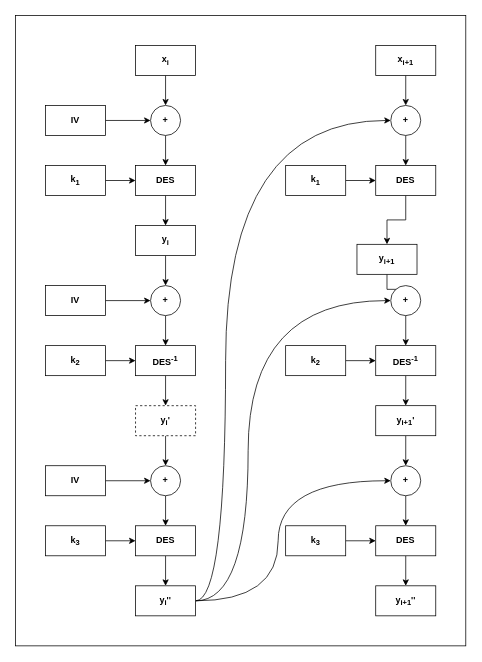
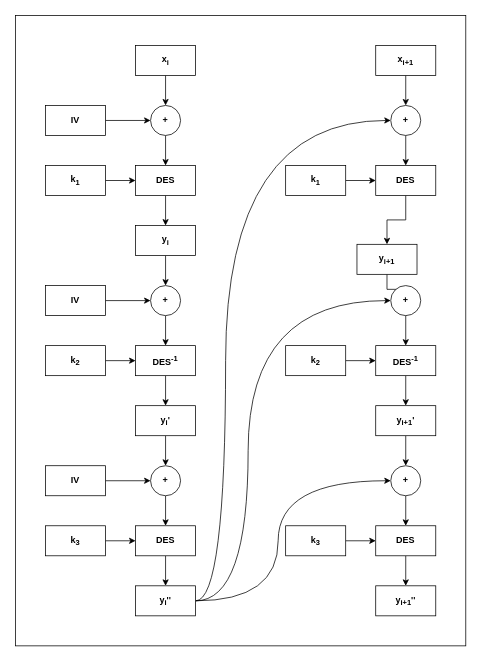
  <mxCell id="0" />
  <mxCell id="1" parent="0" />
  <mxCell id="2" value="" style="rounded=0;whiteSpace=wrap;html=1;fontStyle=1" parent="1" vertex="1"><mxGeometry x="20" y="20" width="600" height="840" as="geometry" /></mxCell>
  <mxCell id="3" style="edgeStyle=orthogonalEdgeStyle;rounded=0;orthogonalLoop=1;jettySize=auto;html=1;entryX=0.5;entryY=0;entryDx=0;entryDy=0;fontStyle=1" parent="1" source="4" target="14" edge="1"><mxGeometry relative="1" as="geometry" /></mxCell>
  <mxCell id="4" value="x&lt;sub&gt;i&lt;/sub&gt;" style="rounded=0;whiteSpace=wrap;html=1;fontStyle=1" parent="1" vertex="1"><mxGeometry x="180" y="60" width="80" height="40" as="geometry" /></mxCell>
  <mxCell id="5" style="edgeStyle=orthogonalEdgeStyle;rounded=0;orthogonalLoop=1;jettySize=auto;html=1;entryX=0.5;entryY=0;entryDx=0;entryDy=0;fontStyle=1" parent="1" source="6" target="8" edge="1"><mxGeometry relative="1" as="geometry" /></mxCell>
  <mxCell id="6" value="DES" style="rounded=0;whiteSpace=wrap;html=1;fontStyle=1" parent="1" vertex="1"><mxGeometry x="180" y="220" width="80" height="40" as="geometry" /></mxCell>
  <mxCell id="7" style="edgeStyle=orthogonalEdgeStyle;rounded=0;orthogonalLoop=1;jettySize=auto;html=1;entryX=0.5;entryY=0;entryDx=0;entryDy=0;fontStyle=1" parent="1" source="8" target="24" edge="1"><mxGeometry relative="1" as="geometry" /></mxCell>
  <mxCell id="8" value="y&lt;sub&gt;i&lt;/sub&gt;" style="rounded=0;whiteSpace=wrap;html=1;fontStyle=1" parent="1" vertex="1"><mxGeometry x="180" y="300" width="80" height="40" as="geometry" /></mxCell>
  <mxCell id="9" style="edgeStyle=orthogonalEdgeStyle;rounded=0;orthogonalLoop=1;jettySize=auto;html=1;entryX=0;entryY=0.5;entryDx=0;entryDy=0;fontStyle=1" parent="1" source="10" target="6" edge="1"><mxGeometry relative="1" as="geometry" /></mxCell>
  <mxCell id="10" value="k&lt;sub&gt;1&lt;/sub&gt;" style="rounded=0;whiteSpace=wrap;html=1;fontStyle=1" parent="1" vertex="1"><mxGeometry x="60" y="220" width="80" height="40" as="geometry" /></mxCell>
  <mxCell id="11" style="edgeStyle=orthogonalEdgeStyle;rounded=0;orthogonalLoop=1;jettySize=auto;html=1;entryX=0;entryY=0.5;entryDx=0;entryDy=0;fontStyle=1" parent="1" source="12" target="14" edge="1"><mxGeometry relative="1" as="geometry" /></mxCell>
  <mxCell id="12" value="IV" style="rounded=0;whiteSpace=wrap;html=1;fontStyle=1" parent="1" vertex="1"><mxGeometry x="60" y="140" width="80" height="40" as="geometry" /></mxCell>
  <mxCell id="13" style="edgeStyle=orthogonalEdgeStyle;rounded=0;orthogonalLoop=1;jettySize=auto;html=1;entryX=0.5;entryY=0;entryDx=0;entryDy=0;fontStyle=1" parent="1" source="14" target="6" edge="1"><mxGeometry relative="1" as="geometry" /></mxCell>
  <mxCell id="14" value="+" style="ellipse;whiteSpace=wrap;html=1;aspect=fixed;fontStyle=1" parent="1" vertex="1"><mxGeometry x="200" y="140" width="40" height="40" as="geometry" /></mxCell>
  <mxCell id="15" style="edgeStyle=orthogonalEdgeStyle;rounded=0;orthogonalLoop=1;jettySize=auto;html=1;entryX=0.5;entryY=0;entryDx=0;entryDy=0;fontStyle=1" parent="1" source="16" target="18" edge="1"><mxGeometry relative="1" as="geometry" /></mxCell>
  <mxCell id="16" value="DES&lt;sup&gt;-1&lt;/sup&gt;" style="rounded=0;whiteSpace=wrap;html=1;fontStyle=1" parent="1" vertex="1"><mxGeometry x="180" y="460" width="80" height="40" as="geometry" /></mxCell>
  <mxCell id="17" style="edgeStyle=orthogonalEdgeStyle;rounded=0;orthogonalLoop=1;jettySize=auto;html=1;entryX=0.5;entryY=0;entryDx=0;entryDy=0;fontStyle=1" parent="1" source="18" target="36" edge="1"><mxGeometry relative="1" as="geometry" /></mxCell>
- <mxCell id="18" value="y&lt;sub&gt;i&lt;/sub&gt;'" style="rounded=0;whiteSpace=wrap;html=1;fontStyle=1;dashed=1;" parent="1" vertex="1"><mxGeometry x="180" y="540" width="80" height="40" as="geometry" /></mxCell>
+ <mxCell id="18" value="y&lt;sub&gt;i&lt;/sub&gt;'" style="rounded=0;whiteSpace=wrap;html=1;fontStyle=1" parent="1" vertex="1"><mxGeometry x="180" y="540" width="80" height="40" as="geometry" /></mxCell>
  <mxCell id="19" style="edgeStyle=orthogonalEdgeStyle;rounded=0;orthogonalLoop=1;jettySize=auto;html=1;entryX=0;entryY=0.5;entryDx=0;entryDy=0;fontStyle=1" parent="1" source="20" target="16" edge="1"><mxGeometry relative="1" as="geometry" /></mxCell>
  <mxCell id="20" value="k&lt;sub&gt;2&lt;/sub&gt;" style="rounded=0;whiteSpace=wrap;html=1;fontStyle=1" parent="1" vertex="1"><mxGeometry x="60" y="460" width="80" height="40" as="geometry" /></mxCell>
  <mxCell id="21" style="edgeStyle=orthogonalEdgeStyle;rounded=0;orthogonalLoop=1;jettySize=auto;html=1;entryX=0;entryY=0.5;entryDx=0;entryDy=0;fontStyle=1" parent="1" source="22" target="24" edge="1"><mxGeometry relative="1" as="geometry" /></mxCell>
  <mxCell id="22" value="IV" style="rounded=0;whiteSpace=wrap;html=1;fontStyle=1" parent="1" vertex="1"><mxGeometry x="60" y="380" width="80" height="40" as="geometry" /></mxCell>
  <mxCell id="23" style="edgeStyle=orthogonalEdgeStyle;rounded=0;orthogonalLoop=1;jettySize=auto;html=1;entryX=0.5;entryY=0;entryDx=0;entryDy=0;fontStyle=1" parent="1" source="24" target="16" edge="1"><mxGeometry relative="1" as="geometry" /></mxCell>
  <mxCell id="24" value="+" style="ellipse;whiteSpace=wrap;html=1;aspect=fixed;fontStyle=1" parent="1" vertex="1"><mxGeometry x="200" y="380" width="40" height="40" as="geometry" /></mxCell>
  <mxCell id="25" style="edgeStyle=orthogonalEdgeStyle;rounded=0;orthogonalLoop=1;jettySize=auto;html=1;entryX=0.5;entryY=0;entryDx=0;entryDy=0;fontStyle=1" parent="1" source="26" target="30" edge="1"><mxGeometry relative="1" as="geometry" /></mxCell>
  <mxCell id="26" value="DES" style="rounded=0;whiteSpace=wrap;html=1;fontStyle=1" parent="1" vertex="1"><mxGeometry x="180" y="700" width="80" height="40" as="geometry" /></mxCell>
  <mxCell id="27" style="edgeStyle=orthogonalEdgeStyle;orthogonalLoop=1;jettySize=auto;html=1;entryX=0;entryY=0.5;entryDx=0;entryDy=0;curved=1;fontStyle=1" parent="1" source="30" target="54" edge="1"><mxGeometry relative="1" as="geometry"><Array as="points"><mxPoint x="330" y="800" /><mxPoint x="330" y="400" /></Array></mxGeometry></mxCell>
  <mxCell id="28" style="edgeStyle=orthogonalEdgeStyle;curved=1;orthogonalLoop=1;jettySize=auto;html=1;entryX=0;entryY=0.5;entryDx=0;entryDy=0;fontStyle=1" parent="1" source="30" target="61" edge="1"><mxGeometry relative="1" as="geometry"><Array as="points"><mxPoint x="370" y="800" /><mxPoint x="370" y="640" /></Array></mxGeometry></mxCell>
  <mxCell id="29" style="edgeStyle=orthogonalEdgeStyle;curved=1;orthogonalLoop=1;jettySize=auto;html=1;entryX=0;entryY=0.5;entryDx=0;entryDy=0;fontStyle=1" parent="1" source="30" target="46" edge="1"><mxGeometry relative="1" as="geometry"><Array as="points"><mxPoint x="300" y="800" /><mxPoint x="300" y="160" /></Array></mxGeometry></mxCell>
  <mxCell id="30" value="y&lt;sub&gt;i&lt;/sub&gt;''" style="rounded=0;whiteSpace=wrap;html=1;fontStyle=1" parent="1" vertex="1"><mxGeometry x="180" y="780" width="80" height="40" as="geometry" /></mxCell>
  <mxCell id="31" style="edgeStyle=orthogonalEdgeStyle;rounded=0;orthogonalLoop=1;jettySize=auto;html=1;fontStyle=1" parent="1" source="32" target="26" edge="1"><mxGeometry relative="1" as="geometry" /></mxCell>
  <mxCell id="32" value="k&lt;sub&gt;3&lt;/sub&gt;" style="rounded=0;whiteSpace=wrap;html=1;fontStyle=1" parent="1" vertex="1"><mxGeometry x="60" y="700" width="80" height="40" as="geometry" /></mxCell>
  <mxCell id="33" style="edgeStyle=orthogonalEdgeStyle;rounded=0;orthogonalLoop=1;jettySize=auto;html=1;entryX=0;entryY=0.5;entryDx=0;entryDy=0;fontStyle=1" parent="1" source="34" target="36" edge="1"><mxGeometry relative="1" as="geometry" /></mxCell>
  <mxCell id="34" value="IV" style="rounded=0;whiteSpace=wrap;html=1;fontStyle=1" parent="1" vertex="1"><mxGeometry x="60" y="620" width="80" height="40" as="geometry" /></mxCell>
  <mxCell id="35" style="edgeStyle=orthogonalEdgeStyle;rounded=0;orthogonalLoop=1;jettySize=auto;html=1;entryX=0.5;entryY=0;entryDx=0;entryDy=0;fontStyle=1" parent="1" source="36" target="26" edge="1"><mxGeometry relative="1" as="geometry" /></mxCell>
  <mxCell id="36" value="+" style="ellipse;whiteSpace=wrap;html=1;aspect=fixed;fontStyle=1" parent="1" vertex="1"><mxGeometry x="200" y="620" width="40" height="40" as="geometry" /></mxCell>
  <mxCell id="37" style="edgeStyle=orthogonalEdgeStyle;rounded=0;orthogonalLoop=1;jettySize=auto;html=1;entryX=0.5;entryY=0;entryDx=0;entryDy=0;fontStyle=1" parent="1" source="38" target="46" edge="1"><mxGeometry relative="1" as="geometry" /></mxCell>
  <mxCell id="38" value="x&lt;sub&gt;i+1&lt;/sub&gt;" style="rounded=0;whiteSpace=wrap;html=1;fontStyle=1" parent="1" vertex="1"><mxGeometry x="500" y="60" width="80" height="40" as="geometry" /></mxCell>
  <mxCell id="39" style="edgeStyle=orthogonalEdgeStyle;rounded=0;orthogonalLoop=1;jettySize=auto;html=1;entryX=0.5;entryY=0;entryDx=0;entryDy=0;fontStyle=1" parent="1" source="40" target="42" edge="1"><mxGeometry relative="1" as="geometry" /></mxCell>
  <mxCell id="40" value="DES" style="rounded=0;whiteSpace=wrap;html=1;fontStyle=1" parent="1" vertex="1"><mxGeometry x="500" y="220" width="80" height="40" as="geometry" /></mxCell>
  <mxCell id="41" style="edgeStyle=orthogonalEdgeStyle;rounded=0;orthogonalLoop=1;jettySize=auto;html=1;entryX=0.5;entryY=0;entryDx=0;entryDy=0;fontStyle=1" parent="1" source="42" target="54" edge="1"><mxGeometry relative="1" as="geometry" /></mxCell>
  <mxCell id="42" value="y&lt;sub&gt;i+1&lt;/sub&gt;" style="rounded=0;whiteSpace=wrap;html=1;fontStyle=1" parent="1" vertex="1"><mxGeometry x="475" y="325" width="80" height="40" as="geometry" /></mxCell>
  <mxCell id="43" style="edgeStyle=orthogonalEdgeStyle;rounded=0;orthogonalLoop=1;jettySize=auto;html=1;entryX=0;entryY=0.5;entryDx=0;entryDy=0;fontStyle=1" parent="1" source="44" target="40" edge="1"><mxGeometry relative="1" as="geometry" /></mxCell>
  <mxCell id="44" value="k&lt;sub&gt;1&lt;/sub&gt;" style="rounded=0;whiteSpace=wrap;html=1;fontStyle=1" parent="1" vertex="1"><mxGeometry x="380" y="220" width="80" height="40" as="geometry" /></mxCell>
  <mxCell id="45" style="edgeStyle=orthogonalEdgeStyle;rounded=0;orthogonalLoop=1;jettySize=auto;html=1;entryX=0.5;entryY=0;entryDx=0;entryDy=0;fontStyle=1" parent="1" source="46" target="40" edge="1"><mxGeometry relative="1" as="geometry" /></mxCell>
  <mxCell id="46" value="+" style="ellipse;whiteSpace=wrap;html=1;aspect=fixed;fontStyle=1" parent="1" vertex="1"><mxGeometry x="520" y="140" width="40" height="40" as="geometry" /></mxCell>
  <mxCell id="47" style="edgeStyle=orthogonalEdgeStyle;rounded=0;orthogonalLoop=1;jettySize=auto;html=1;entryX=0.5;entryY=0;entryDx=0;entryDy=0;fontStyle=1" parent="1" source="48" target="50" edge="1"><mxGeometry relative="1" as="geometry" /></mxCell>
  <mxCell id="48" value="DES&lt;sup&gt;-1&lt;/sup&gt;" style="rounded=0;whiteSpace=wrap;html=1;fontStyle=1" parent="1" vertex="1"><mxGeometry x="500" y="460" width="80" height="40" as="geometry" /></mxCell>
  <mxCell id="49" style="edgeStyle=orthogonalEdgeStyle;rounded=0;orthogonalLoop=1;jettySize=auto;html=1;entryX=0.5;entryY=0;entryDx=0;entryDy=0;fontStyle=1" parent="1" source="50" target="61" edge="1"><mxGeometry relative="1" as="geometry" /></mxCell>
  <mxCell id="50" value="y&lt;sub&gt;i+1&lt;/sub&gt;'" style="rounded=0;whiteSpace=wrap;html=1;fontStyle=1" parent="1" vertex="1"><mxGeometry x="500" y="540" width="80" height="40" as="geometry" /></mxCell>
  <mxCell id="51" style="edgeStyle=orthogonalEdgeStyle;rounded=0;orthogonalLoop=1;jettySize=auto;html=1;entryX=0;entryY=0.5;entryDx=0;entryDy=0;fontStyle=1" parent="1" source="52" target="48" edge="1"><mxGeometry relative="1" as="geometry" /></mxCell>
  <mxCell id="52" value="k&lt;sub&gt;2&lt;/sub&gt;" style="rounded=0;whiteSpace=wrap;html=1;fontStyle=1" parent="1" vertex="1"><mxGeometry x="380" y="460" width="80" height="40" as="geometry" /></mxCell>
  <mxCell id="53" style="edgeStyle=orthogonalEdgeStyle;rounded=0;orthogonalLoop=1;jettySize=auto;html=1;entryX=0.5;entryY=0;entryDx=0;entryDy=0;fontStyle=1" parent="1" source="54" target="48" edge="1"><mxGeometry relative="1" as="geometry" /></mxCell>
  <mxCell id="54" value="+" style="ellipse;whiteSpace=wrap;html=1;aspect=fixed;fontStyle=1" parent="1" vertex="1"><mxGeometry x="520" y="380" width="40" height="40" as="geometry" /></mxCell>
  <mxCell id="55" style="edgeStyle=orthogonalEdgeStyle;rounded=0;orthogonalLoop=1;jettySize=auto;html=1;entryX=0.5;entryY=0;entryDx=0;entryDy=0;fontStyle=1" parent="1" source="56" target="57" edge="1"><mxGeometry relative="1" as="geometry" /></mxCell>
  <mxCell id="56" value="DES" style="rounded=0;whiteSpace=wrap;html=1;fontStyle=1" parent="1" vertex="1"><mxGeometry x="500" y="700" width="80" height="40" as="geometry" /></mxCell>
  <mxCell id="57" value="y&lt;sub&gt;i+1&lt;/sub&gt;''" style="rounded=0;whiteSpace=wrap;html=1;fontStyle=1" parent="1" vertex="1"><mxGeometry x="500" y="780" width="80" height="40" as="geometry" /></mxCell>
  <mxCell id="58" style="edgeStyle=orthogonalEdgeStyle;rounded=0;orthogonalLoop=1;jettySize=auto;html=1;entryX=0;entryY=0.5;entryDx=0;entryDy=0;fontStyle=1" parent="1" source="59" target="56" edge="1"><mxGeometry relative="1" as="geometry" /></mxCell>
  <mxCell id="59" value="k&lt;sub&gt;3&lt;/sub&gt;" style="rounded=0;whiteSpace=wrap;html=1;fontStyle=1" parent="1" vertex="1"><mxGeometry x="380" y="700" width="80" height="40" as="geometry" /></mxCell>
  <mxCell id="60" style="edgeStyle=orthogonalEdgeStyle;rounded=0;orthogonalLoop=1;jettySize=auto;html=1;entryX=0.5;entryY=0;entryDx=0;entryDy=0;fontStyle=1" parent="1" source="61" target="56" edge="1"><mxGeometry relative="1" as="geometry" /></mxCell>
  <mxCell id="61" value="+" style="ellipse;whiteSpace=wrap;html=1;aspect=fixed;fontStyle=1" parent="1" vertex="1"><mxGeometry x="520" y="620" width="40" height="40" as="geometry" /></mxCell>
